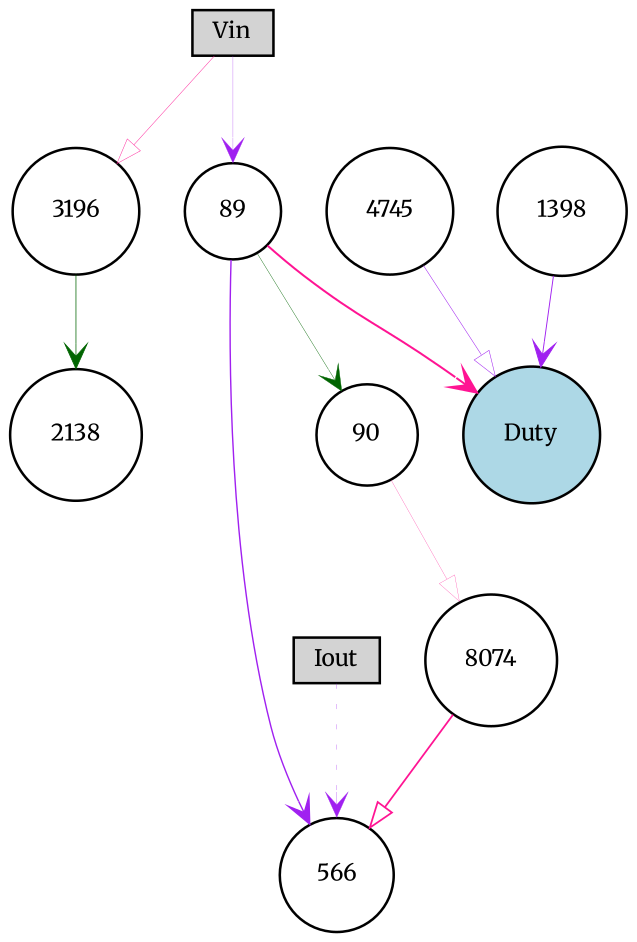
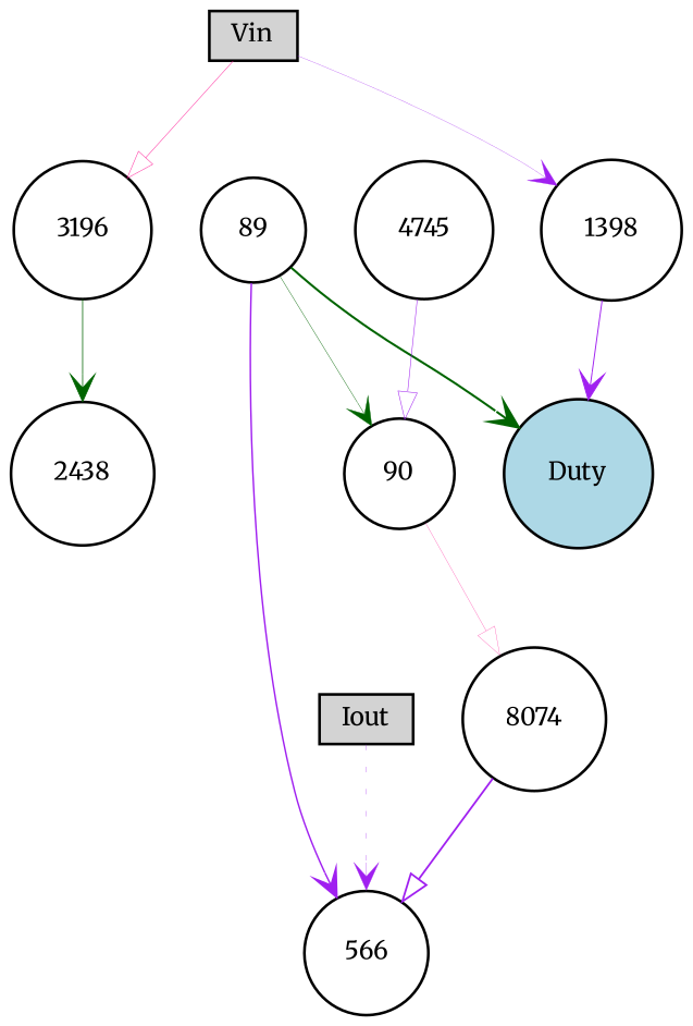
  digraph {
    fontname=Merriweather
    node [fillcolor=white fontname=Merriweather fontsize=9 shape=circle style=filled]
    edge [arrowhead=vee color=purple fontname=Merriweather style=solid]
    Vin [fillcolor=lightgray height=0.2 shape=box width=0.2]
    89 [height=0.2 width=0.2]
    3196 [height=0.2 width=0.2]
    566 [height=0.2 width=0.2]
    Duty [fillcolor=lightblue height=0.2 width=0.2]
    90 [height=0.2 width=0.2]
-   2138 [height=0.2 width=0.2]
+   2138 [height=0.2 width=0.2 label=2438]
    Iout [fillcolor=lightgray height=0.2 shape=box width=0.2]
    4745 [height=0.2 width=0.2]
    8074 [height=0.2 width=0.2]
    1398 [height=0.2 width=0.2]
-   Vin -> 89 [penwidth=0.10481943745351402 style=bold]
+   Vin -> 1398 [penwidth=0.10481943745351402 style=bold]
    Vin -> 3196 [arrowhead=onormal color=deeppink penwidth=0.17262489063574887 style=bold]
    89 -> 566 [penwidth=0.5574519619653171 style=bold]
-   89 -> Duty [color=deeppink penwidth=0.7922093978114197]
+   89 -> Duty [color=darkgreen penwidth=0.7922093978114197]
    89 -> 90 [color=darkgreen penwidth=0.1567970025491199]
    3196 -> 2138 [color=darkgreen penwidth=0.2923612140799925]
    90 -> 8074 [arrowhead=onormal color=deeppink penwidth=0.10024635319369911]
    Iout -> 566 [penwidth=0.11452209315635546 style=dotted]
-   4745 -> Duty [arrowhead=onormal penwidth=0.20516818629799316]
-   8074 -> 566 [arrowhead=onormal color=deeppink penwidth=0.6967277879460371]
+   4745 -> 90 [arrowhead=onormal penwidth=0.20516818629799316]
+   8074 -> 566 [arrowhead=onormal penwidth=0.6967277879460371]
    1398 -> Duty [penwidth=0.3714504884790746]
  }
